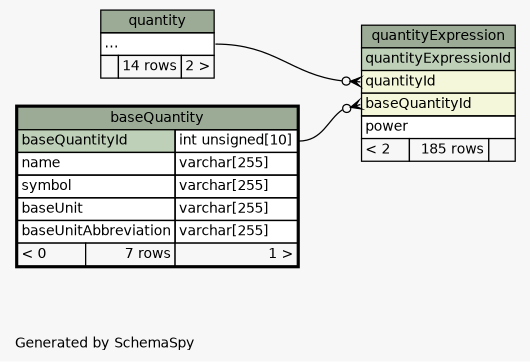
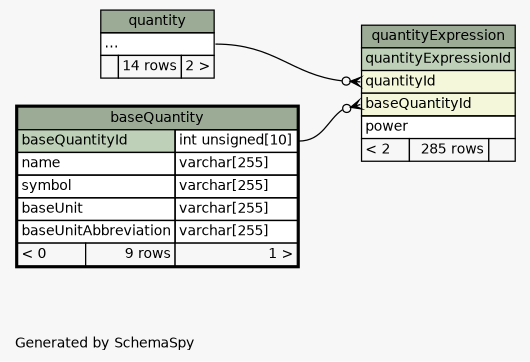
  digraph {
    bgcolor="#f7f7f7"
    fontname=Helvetica
    fontsize=11
    label="\nGenerated by SchemaSpy"
    labeljust=l
    nodesep=0.18
    rankdir=RL
    ranksep=0.46
    node [fontname=Helvetica fontsize=11 shape=plaintext]
    edge [arrowhead=none arrowsize=0.8 arrowtail=crowodot dir=back]
-   n1 [label=<     <TABLE BORDER="0" CELLBORDER="1" CELLSPACING="0" BGCOLOR="#ffffff">       <TR><TD COLSPAN="3" BGCOLOR="#9bab96" ALIGN="CENTER">quantityExpression</TD></TR>       <TR><TD PORT="quantityExpressionId" COLSPAN="3" BGCOLOR="#bed1b8" ALIGN="LEFT">quantityExpressionId</TD></TR>       <TR><TD PORT="quantityId" COLSPAN="3" BGCOLOR="#f4f7da" ALIGN="LEFT">quantityId</TD></TR>       <TR><TD PORT="baseQuantityId" COLSPAN="3" BGCOLOR="#f4f7da" ALIGN="LEFT">baseQuantityId</TD></TR>       <TR><TD PORT="power" COLSPAN="3" ALIGN="LEFT">power</TD></TR>       <TR><TD ALIGN="LEFT" BGCOLOR="#f7f7f7">&lt; 2</TD><TD ALIGN="RIGHT" BGCOLOR="#f7f7f7">185 rows</TD><TD ALIGN="RIGHT" BGCOLOR="#f7f7f7">  </TD></TR>     </TABLE>>]
-   n2 [label=<     <TABLE BORDER="2" CELLBORDER="1" CELLSPACING="0" BGCOLOR="#ffffff">       <TR><TD COLSPAN="3" BGCOLOR="#9bab96" ALIGN="CENTER">baseQuantity</TD></TR>       <TR><TD PORT="baseQuantityId" COLSPAN="2" BGCOLOR="#bed1b8" ALIGN="LEFT">baseQuantityId</TD><TD PORT="baseQuantityId.type" ALIGN="LEFT">int unsigned[10]</TD></TR>       <TR><TD PORT="name" COLSPAN="2" ALIGN="LEFT">name</TD><TD PORT="name.type" ALIGN="LEFT">varchar[255]</TD></TR>       <TR><TD PORT="symbol" COLSPAN="2" ALIGN="LEFT">symbol</TD><TD PORT="symbol.type" ALIGN="LEFT">varchar[255]</TD></TR>       <TR><TD PORT="baseUnit" COLSPAN="2" ALIGN="LEFT">baseUnit</TD><TD PORT="baseUnit.type" ALIGN="LEFT">varchar[255]</TD></TR>       <TR><TD PORT="baseUnitAbbreviation" COLSPAN="2" ALIGN="LEFT">baseUnitAbbreviation</TD><TD PORT="baseUnitAbbreviation.type" ALIGN="LEFT">varchar[255]</TD></TR>       <TR><TD ALIGN="LEFT" BGCOLOR="#f7f7f7">&lt; 0</TD><TD ALIGN="RIGHT" BGCOLOR="#f7f7f7">7 rows</TD><TD ALIGN="RIGHT" BGCOLOR="#f7f7f7">1 &gt;</TD></TR>     </TABLE>>]
+   n1 [label=<     <TABLE BORDER="0" CELLBORDER="1" CELLSPACING="0" BGCOLOR="#ffffff">       <TR><TD COLSPAN="3" BGCOLOR="#9bab96" ALIGN="CENTER">quantityExpression</TD></TR>       <TR><TD PORT="quantityExpressionId" COLSPAN="3" BGCOLOR="#bed1b8" ALIGN="LEFT">quantityExpressionId</TD></TR>       <TR><TD PORT="quantityId" COLSPAN="3" BGCOLOR="#f4f7da" ALIGN="LEFT">quantityId</TD></TR>       <TR><TD PORT="baseQuantityId" COLSPAN="3" BGCOLOR="#f4f7da" ALIGN="LEFT">baseQuantityId</TD></TR>       <TR><TD PORT="power" COLSPAN="3" ALIGN="LEFT">power</TD></TR>       <TR><TD ALIGN="LEFT" BGCOLOR="#f7f7f7">&lt; 2</TD><TD ALIGN="RIGHT" BGCOLOR="#f7f7f7">285 rows</TD><TD ALIGN="RIGHT" BGCOLOR="#f7f7f7">  </TD></TR>     </TABLE>>]
+   n2 [label=<     <TABLE BORDER="2" CELLBORDER="1" CELLSPACING="0" BGCOLOR="#ffffff">       <TR><TD COLSPAN="3" BGCOLOR="#9bab96" ALIGN="CENTER">baseQuantity</TD></TR>       <TR><TD PORT="baseQuantityId" COLSPAN="2" BGCOLOR="#bed1b8" ALIGN="LEFT">baseQuantityId</TD><TD PORT="baseQuantityId.type" ALIGN="LEFT">int unsigned[10]</TD></TR>       <TR><TD PORT="name" COLSPAN="2" ALIGN="LEFT">name</TD><TD PORT="name.type" ALIGN="LEFT">varchar[255]</TD></TR>       <TR><TD PORT="symbol" COLSPAN="2" ALIGN="LEFT">symbol</TD><TD PORT="symbol.type" ALIGN="LEFT">varchar[255]</TD></TR>       <TR><TD PORT="baseUnit" COLSPAN="2" ALIGN="LEFT">baseUnit</TD><TD PORT="baseUnit.type" ALIGN="LEFT">varchar[255]</TD></TR>       <TR><TD PORT="baseUnitAbbreviation" COLSPAN="2" ALIGN="LEFT">baseUnitAbbreviation</TD><TD PORT="baseUnitAbbreviation.type" ALIGN="LEFT">varchar[255]</TD></TR>       <TR><TD ALIGN="LEFT" BGCOLOR="#f7f7f7">&lt; 0</TD><TD ALIGN="RIGHT" BGCOLOR="#f7f7f7">9 rows</TD><TD ALIGN="RIGHT" BGCOLOR="#f7f7f7">1 &gt;</TD></TR>     </TABLE>>]
    n3 [label=<     <TABLE BORDER="0" CELLBORDER="1" CELLSPACING="0" BGCOLOR="#ffffff">       <TR><TD COLSPAN="3" BGCOLOR="#9bab96" ALIGN="CENTER">quantity</TD></TR>       <TR><TD PORT="elipses" COLSPAN="3" ALIGN="LEFT">...</TD></TR>       <TR><TD ALIGN="LEFT" BGCOLOR="#f7f7f7">  </TD><TD ALIGN="RIGHT" BGCOLOR="#f7f7f7">14 rows</TD><TD ALIGN="RIGHT" BGCOLOR="#f7f7f7">2 &gt;</TD></TR>     </TABLE>>]
    n1 -> n2 [headport="baseQuantityId.type:e" tailport="baseQuantityId:w"]
    n1 -> n3 [headport="elipses:e" tailport="quantityId:w"]
  }
